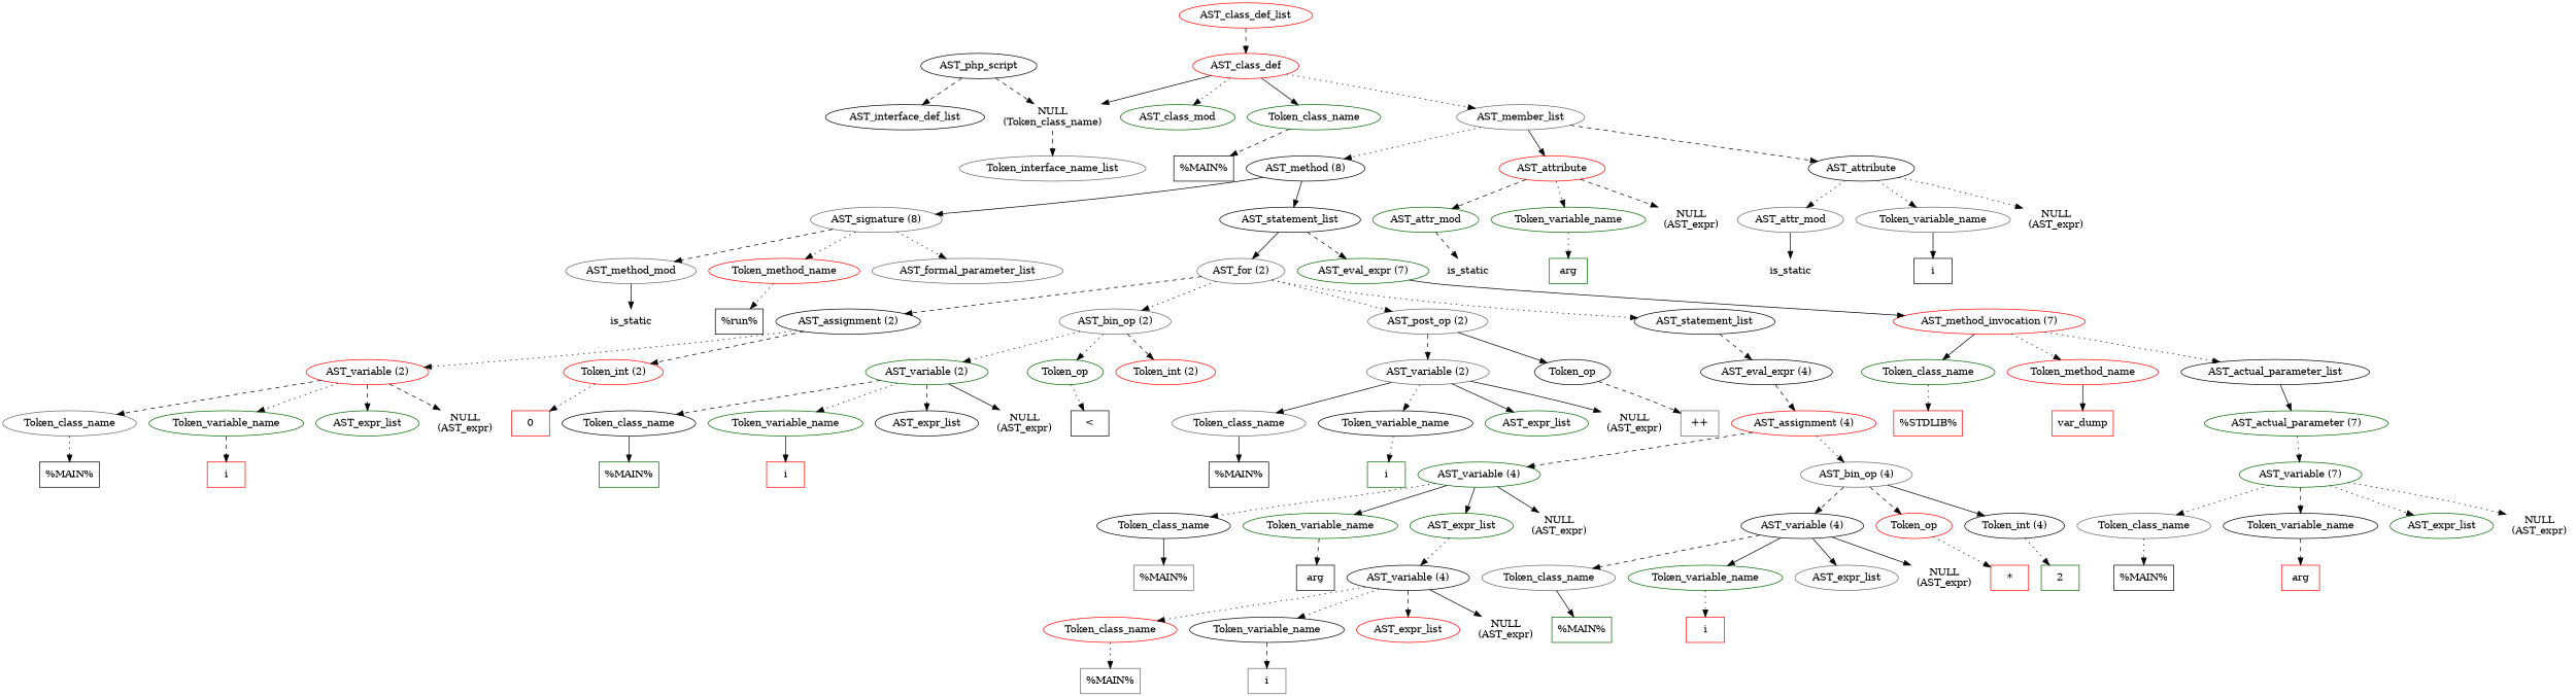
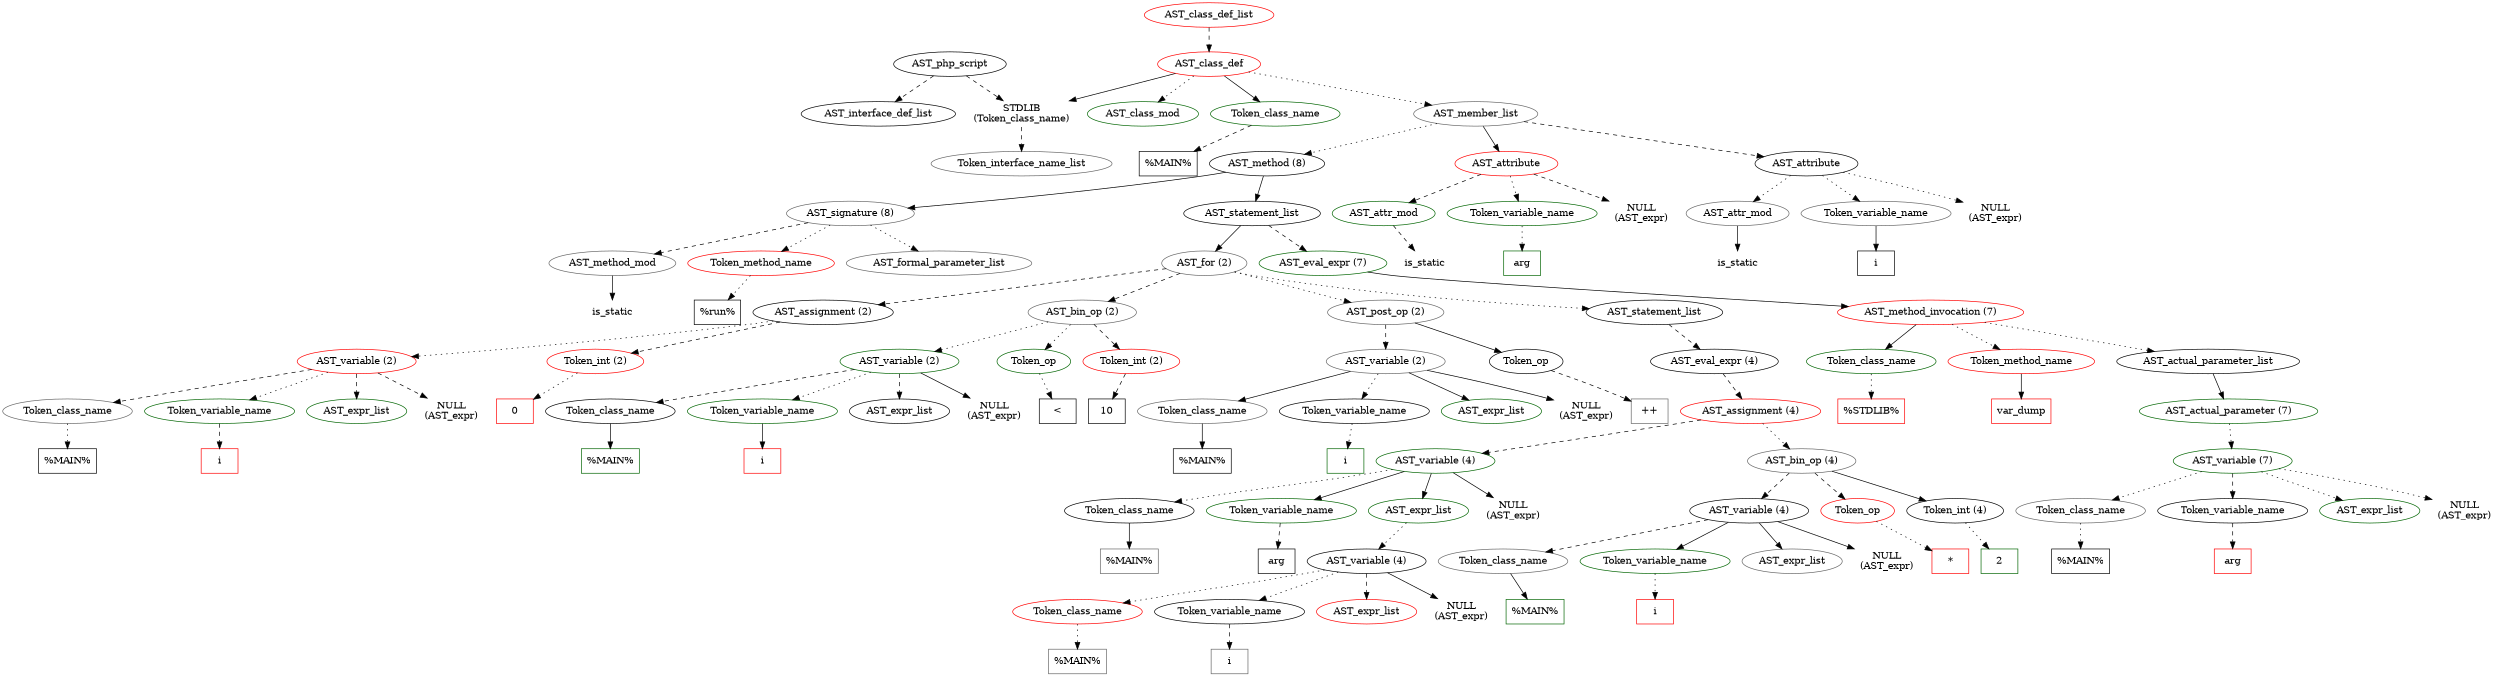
  digraph {
    node [color=black]
    edge [style=dotted]
    n1 [label=AST_php_script]
    n2 [label=AST_interface_def_list]
-   n3 [color=red label="NULL\n(Token_class_name)" shape=plaintext]
+   n3 [color=red label="STDLIB\n(Token_class_name)" shape=plaintext]
    n4 [color=red label=AST_class_def_list]
    n5 [color=red label=AST_class_def]
    n6 [color=darkgreen label=AST_class_mod]
    n7 [color=darkgreen label=Token_class_name]
    n8 [color=gray40 label=AST_member_list]
    n9 [label="%MAIN%" shape=box]
    n10 [color=gray40 label=Token_interface_name_list]
    n11 [label="AST_method (8)"]
    n12 [color=red label=AST_attribute]
    n13 [label=AST_attribute]
    n14 [color=gray40 label="AST_signature (8)"]
    n15 [label=AST_statement_list]
    n16 [color=darkgreen label=AST_attr_mod]
    n17 [color=darkgreen label=Token_variable_name]
    n18 [color=darkgreen label="NULL\n(AST_expr)" shape=plaintext]
    n19 [color=gray40 label=AST_attr_mod]
    n20 [color=gray40 label=Token_variable_name]
    n21 [color=darkgreen label="NULL\n(AST_expr)" shape=plaintext]
    n22 [color=gray40 label=AST_method_mod]
    n23 [color=red label=Token_method_name]
    n24 [color=gray40 label=AST_formal_parameter_list]
    n25 [color=gray40 label="AST_for (2)"]
    n26 [color=darkgreen label="AST_eval_expr (7)"]
    n27 [color=red label=is_static shape=plaintext]
    n28 [label="%run%" shape=box]
    n29 [label="AST_assignment (2)"]
    n30 [color=gray40 label="AST_bin_op (2)"]
    n31 [color=gray40 label="AST_post_op (2)"]
    n32 [label=AST_statement_list]
    n33 [color=red label="AST_method_invocation (7)"]
    n34 [color=red label="AST_variable (2)"]
    n35 [color=red label="Token_int (2)"]
    n36 [color=darkgreen label="AST_variable (2)"]
    n37 [color=darkgreen label=Token_op]
    n38 [color=red label="Token_int (2)"]
    n39 [color=gray40 label="AST_variable (2)"]
    n40 [label=Token_op]
    n41 [label="AST_eval_expr (4)"]
    n42 [color=gray40 label=Token_class_name]
    n43 [color=darkgreen label=Token_variable_name]
    n44 [color=darkgreen label=AST_expr_list]
    n45 [label="NULL\n(AST_expr)" shape=plaintext]
    n46 [color=red label=0 shape=box]
    n47 [label="%MAIN%" shape=box]
    n48 [color=red label=i shape=box]
    n49 [label=Token_class_name]
    n50 [color=darkgreen label=Token_variable_name]
    n51 [label=AST_expr_list]
    n52 [color=darkgreen label="NULL\n(AST_expr)" shape=plaintext]
    n53 [label="<" shape=box]
+   n54 [label=10 shape=box]
    n55 [color=darkgreen label="%MAIN%" shape=box]
    n56 [color=red label=i shape=box]
    n57 [color=gray40 label=Token_class_name]
    n58 [label=Token_variable_name]
    n59 [color=darkgreen label=AST_expr_list]
    n60 [label="NULL\n(AST_expr)" shape=plaintext]
    n61 [color=gray40 label="++" shape=box]
    n62 [label="%MAIN%" shape=box]
    n63 [color=darkgreen label=i shape=box]
    n64 [color=red label="AST_assignment (4)"]
    n65 [color=darkgreen label="AST_variable (4)"]
    n66 [color=gray40 label="AST_bin_op (4)"]
    n67 [label=Token_class_name]
    n68 [color=darkgreen label=Token_variable_name]
    n69 [color=darkgreen label=AST_expr_list]
    n70 [color=red label="NULL\n(AST_expr)" shape=plaintext]
    n71 [label="AST_variable (4)"]
    n72 [color=red label=Token_op]
    n73 [label="Token_int (4)"]
    n74 [color=gray40 label="%MAIN%" shape=box]
    n75 [label=arg shape=box]
    n76 [label="AST_variable (4)"]
    n77 [color=red label=Token_class_name]
    n78 [label=Token_variable_name]
    n79 [color=red label=AST_expr_list]
    n80 [color=darkgreen label="NULL\n(AST_expr)" shape=plaintext]
    n81 [color=gray40 label="%MAIN%" shape=box]
    n82 [color=gray40 label=i shape=box]
    n83 [color=gray40 label=Token_class_name]
    n84 [color=darkgreen label=Token_variable_name]
    n85 [color=gray40 label=AST_expr_list]
    n86 [color=gray40 label="NULL\n(AST_expr)" shape=plaintext]
    n87 [color=red label="*" shape=box]
    n88 [color=darkgreen label=2 shape=box]
    n89 [color=darkgreen label="%MAIN%" shape=box]
    n90 [color=red label=i shape=box]
    n91 [color=darkgreen label=Token_class_name]
    n92 [color=red label=Token_method_name]
    n93 [label=AST_actual_parameter_list]
    n94 [color=red label="%STDLIB%" shape=box]
    n95 [color=red label=var_dump shape=box]
    n96 [color=darkgreen label="AST_actual_parameter (7)"]
    n97 [color=darkgreen label="AST_variable (7)"]
    n98 [color=gray40 label=Token_class_name]
    n99 [label=Token_variable_name]
    n100 [color=darkgreen label=AST_expr_list]
    n101 [color=darkgreen label="NULL\n(AST_expr)" shape=plaintext]
    n102 [label="%MAIN%" shape=box]
    n103 [color=red label=arg shape=box]
    n104 [color=gray40 label=is_static shape=plaintext]
    n105 [color=darkgreen label=arg shape=box]
    n106 [label=is_static shape=plaintext]
    n107 [label=i shape=box]
    n1 -> n2 [style=dashed]
    n1 -> n3 [style=dashed]
    n3 -> n10 [style=dashed]
    n4 -> n5 [style=dashed]
    n5 -> n3 [style=solid]
    n5 -> n6
    n5 -> n7 [style=solid]
    n5 -> n8
    n7 -> n9 [style=dashed]
    n8 -> n11
    n8 -> n12 [style=solid]
    n8 -> n13 [style=dashed]
    n11 -> n14 [style=solid]
    n11 -> n15 [style=solid]
    n12 -> n16 [style=dashed]
    n12 -> n17
    n12 -> n18 [style=dashed]
    n13 -> n19
    n13 -> n20
    n13 -> n21
    n14 -> n22 [style=dashed]
    n14 -> n23
    n14 -> n24
    n15 -> n25 [style=solid]
    n15 -> n26 [style=dashed]
    n16 -> n104 [style=dashed]
    n17 -> n105
    n19 -> n106 [style=solid]
    n20 -> n107 [style=solid]
    n22 -> n27 [style=solid]
    n23 -> n28
    n25 -> n29 [style=dashed]
-   n25 -> n30
+   n25 -> n30 [style=dashed]
    n25 -> n31
    n25 -> n32
    n26 -> n33 [style=solid]
    n29 -> n34
    n29 -> n35 [style=dashed]
    n30 -> n36
    n30 -> n37
    n30 -> n38 [style=dashed]
    n31 -> n39 [style=dashed]
    n31 -> n40 [style=solid]
    n32 -> n41 [style=dashed]
    n33 -> n91 [style=solid]
    n33 -> n92
    n33 -> n93
    n34 -> n42 [style=dashed]
    n34 -> n43
    n34 -> n44 [style=dashed]
    n34 -> n45 [style=dashed]
    n35 -> n46
    n36 -> n49 [style=dashed]
    n36 -> n50
    n36 -> n51 [style=dashed]
    n36 -> n52 [style=solid]
    n37 -> n53
+   n38 -> n54 [style=dashed]
    n39 -> n57 [style=solid]
    n39 -> n58
    n39 -> n59 [style=solid]
    n39 -> n60 [style=solid]
    n40 -> n61 [style=dashed]
    n41 -> n64 [style=dashed]
    n42 -> n47
    n43 -> n48 [style=dashed]
    n49 -> n55 [style=solid]
    n50 -> n56 [style=solid]
    n57 -> n62 [style=solid]
    n58 -> n63
    n64 -> n65 [style=dashed]
    n64 -> n66
    n65 -> n67
    n65 -> n68 [style=solid]
    n65 -> n69 [style=solid]
    n65 -> n70 [style=solid]
    n66 -> n71 [style=dashed]
    n66 -> n72 [style=dashed]
    n66 -> n73 [style=solid]
    n67 -> n74 [style=solid]
    n68 -> n75 [style=dashed]
    n69 -> n76
    n71 -> n83 [style=dashed]
    n71 -> n84 [style=solid]
    n71 -> n85 [style=solid]
    n71 -> n86 [style=solid]
    n72 -> n87
    n73 -> n88
    n76 -> n77
    n76 -> n78
    n76 -> n79 [style=dashed]
    n76 -> n80 [style=solid]
    n77 -> n81
    n78 -> n82 [style=dashed]
    n83 -> n89 [style=solid]
    n84 -> n90
    n91 -> n94
    n92 -> n95 [style=solid]
    n93 -> n96 [style=solid]
    n96 -> n97
    n97 -> n98
    n97 -> n99 [style=dashed]
    n97 -> n100
    n97 -> n101
    n98 -> n102
    n99 -> n103 [style=dashed]
  }
